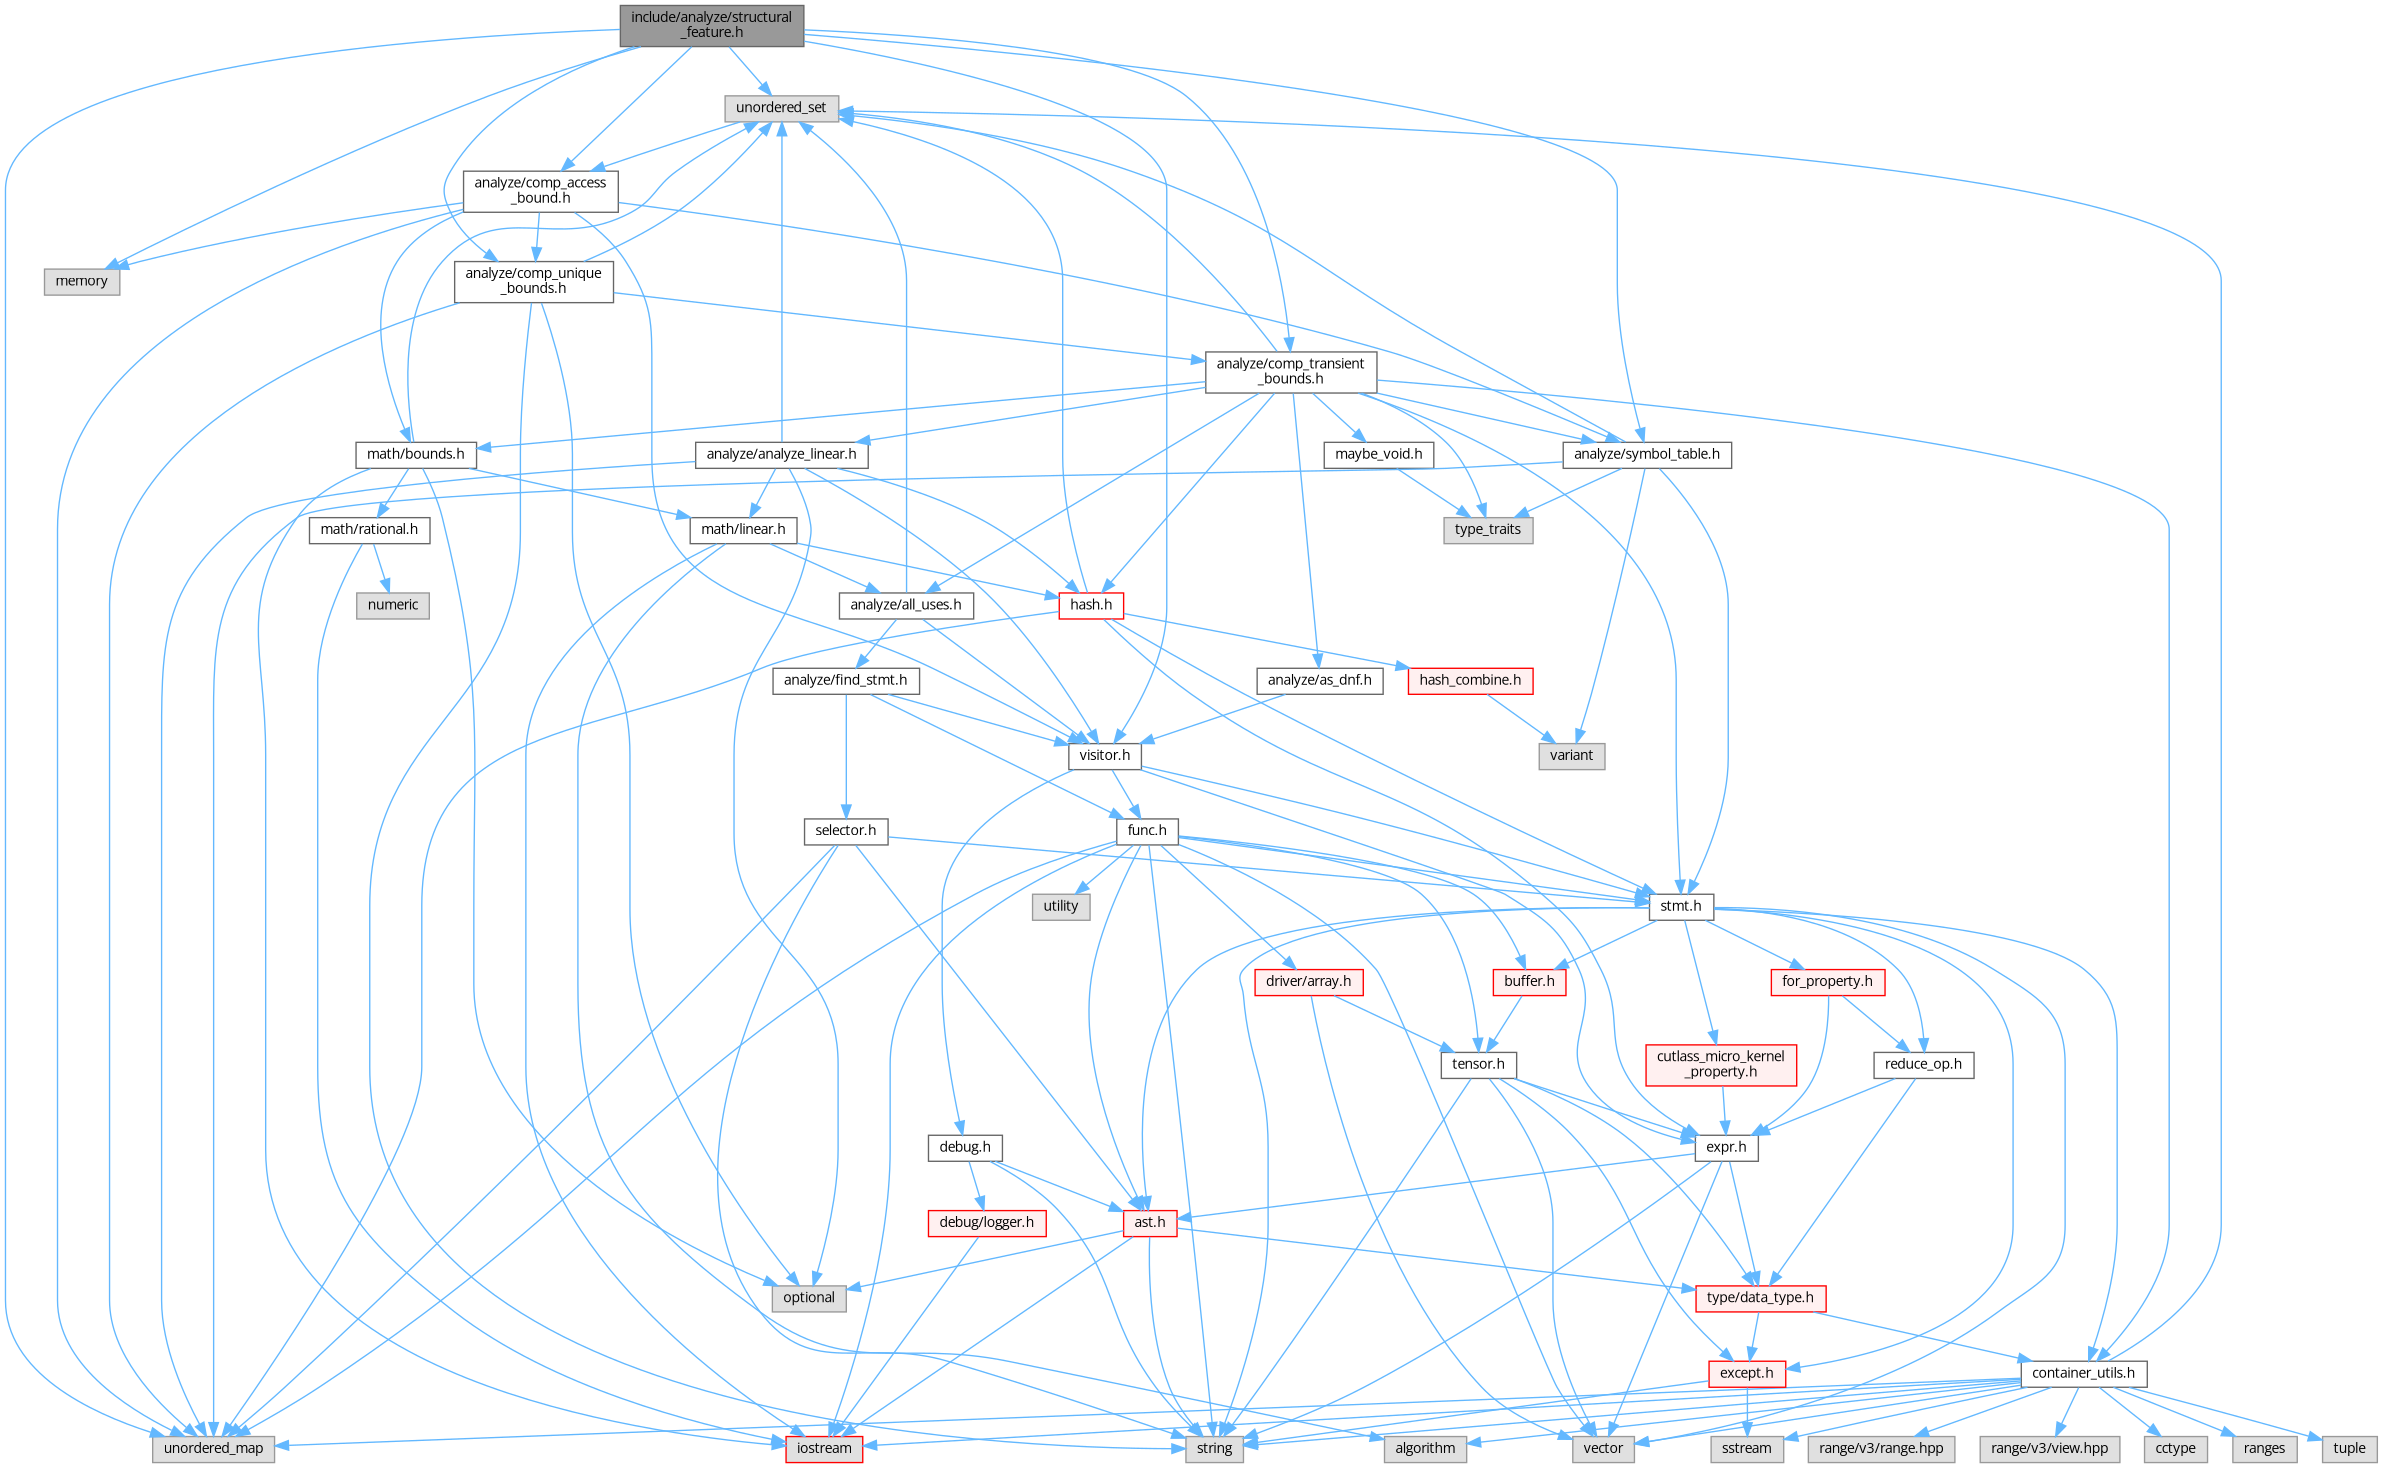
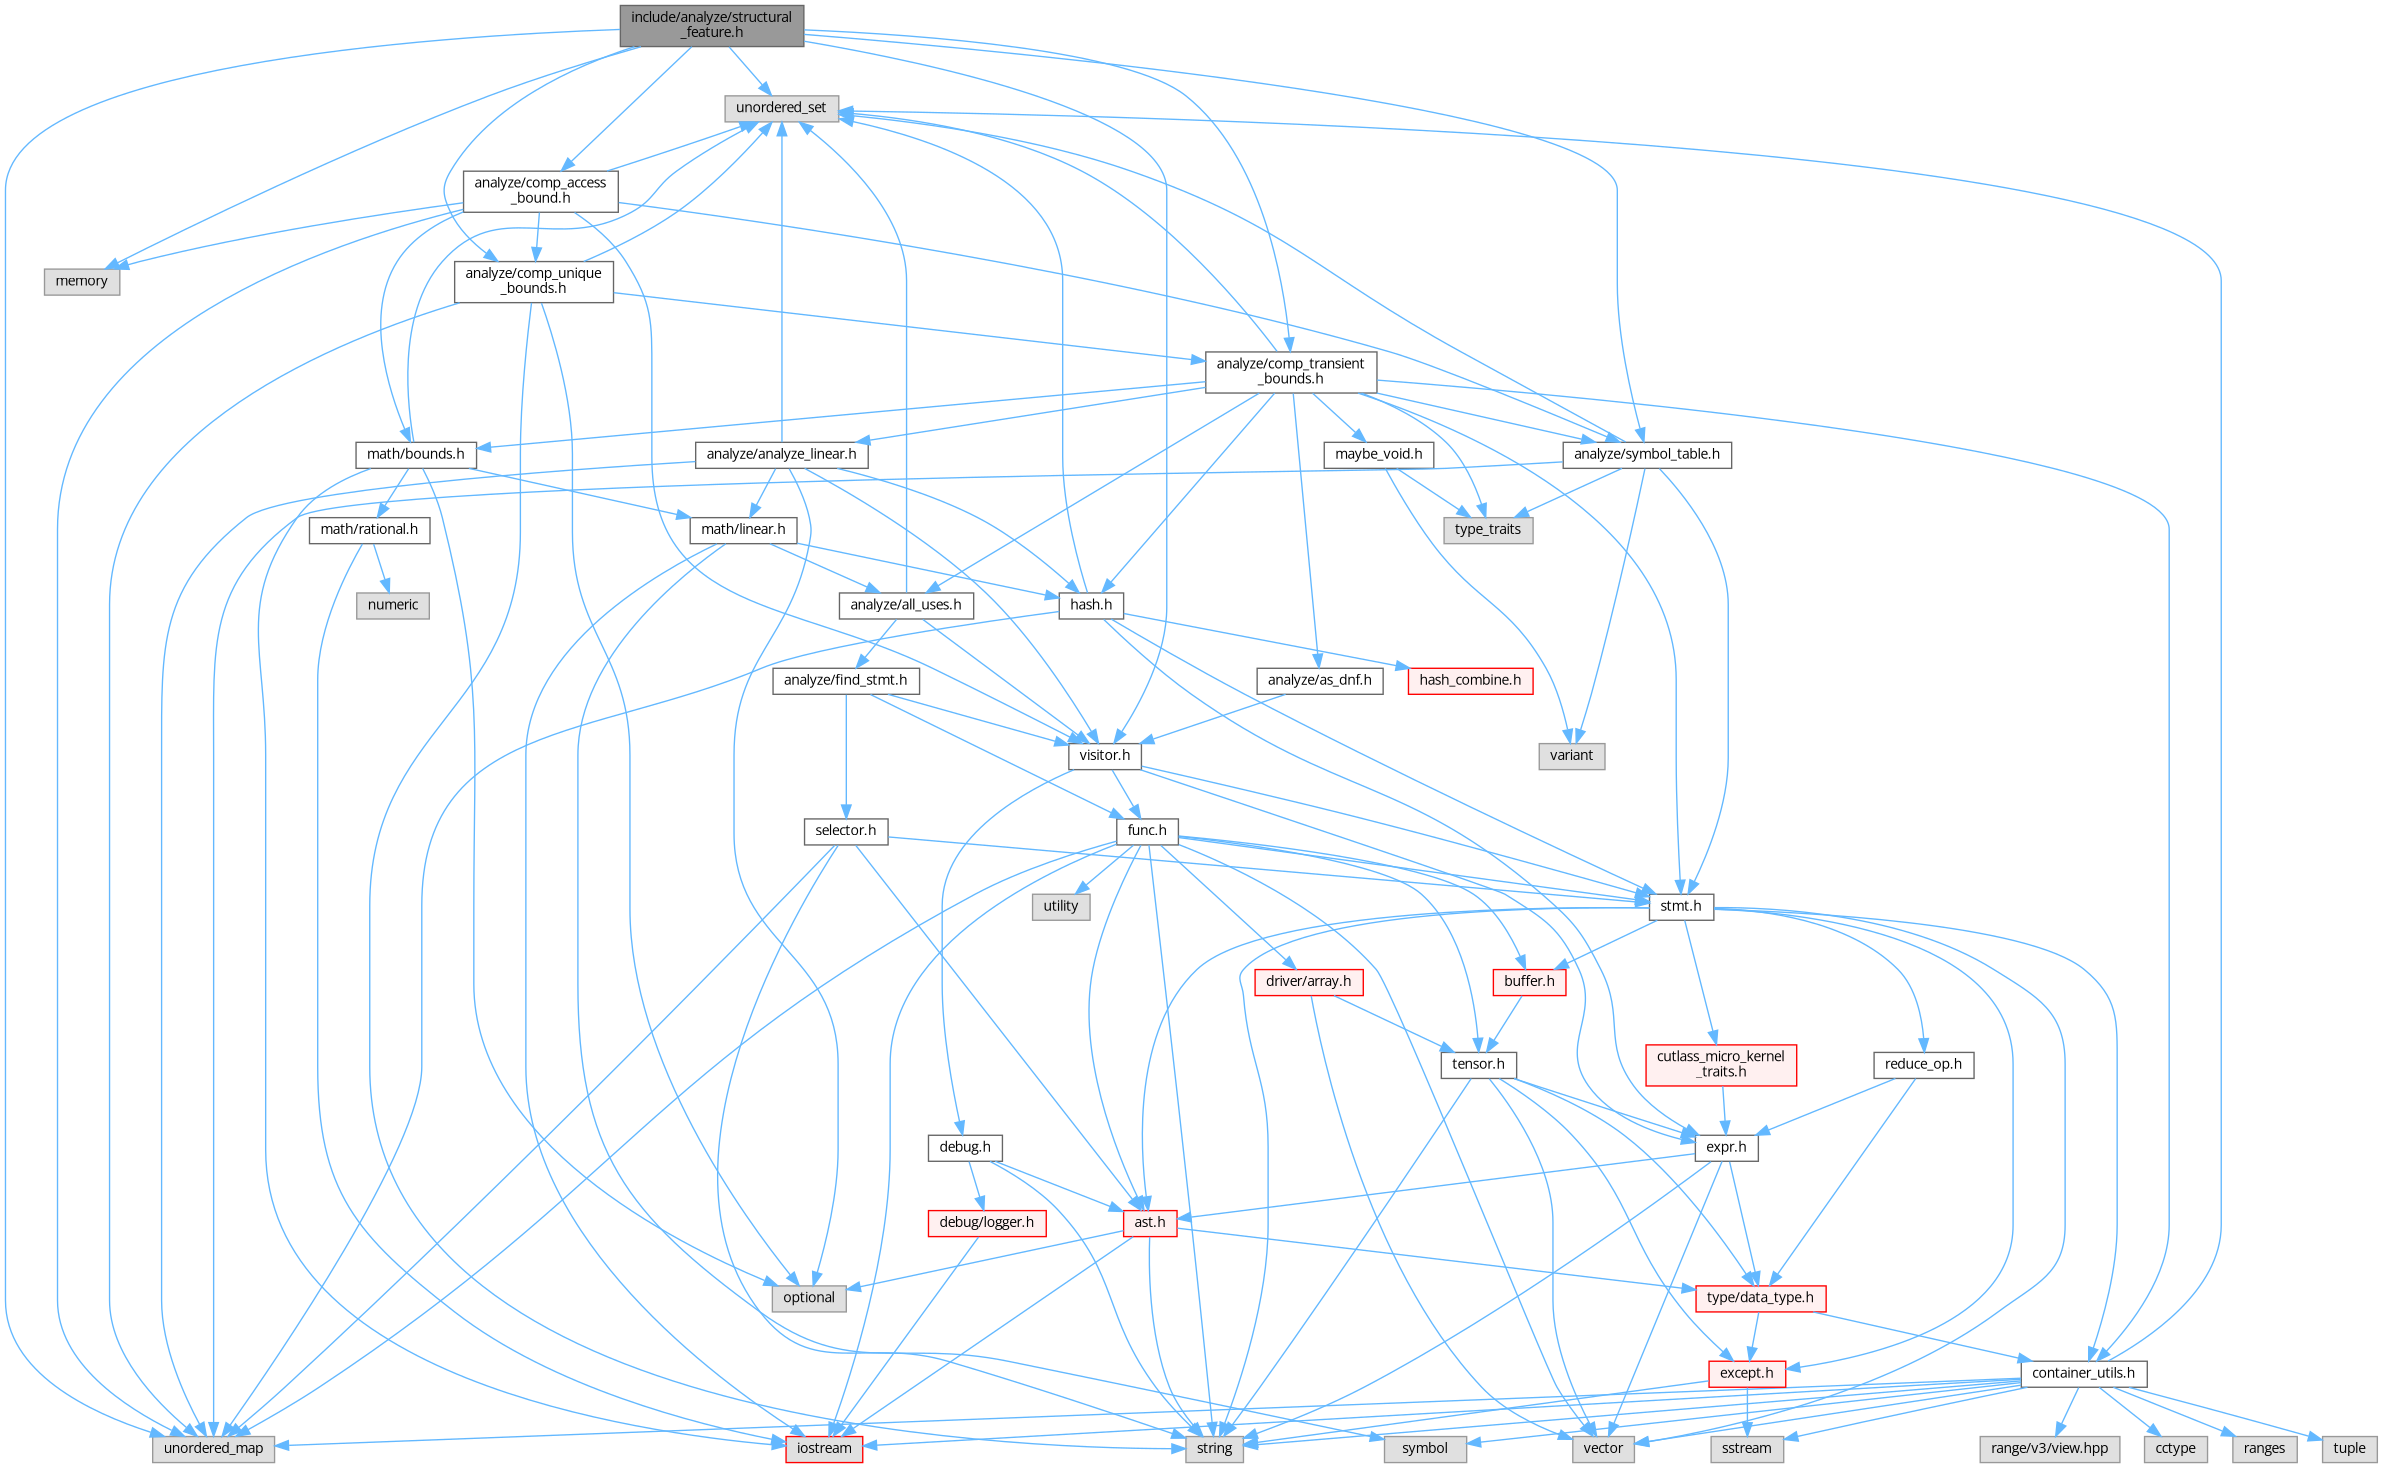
  digraph {
    fontname="Open Sans"
    node [color=grey40 fillcolor=white fontname="Open Sans" fontsize=10 shape=box style=filled]
    edge [color=steelblue1 fontname="Open Sans" fontsize=10 labelfontname=Helvetica labelfontsize=10 style=solid]
    n1 [color=gray40 fillcolor=grey60 fontcolor=black height=0.2 label="include/analyze/structural\l_feature.h" width=0.4]
    n2 [color=grey60 fillcolor="#E0E0E0" height=0.2 label=memory width=0.4]
    n3 [color=grey60 fillcolor="#E0E0E0" height=0.2 label=unordered_map width=0.4]
    n4 [color=grey60 fillcolor="#E0E0E0" height=0.2 label=unordered_set width=0.4]
    n5 [height=0.2 label="analyze/comp_access\l_bound.h" width=0.4]
    n6 [height=0.2 label="analyze/comp_unique\l_bounds.h" width=0.4]
    n7 [height=0.2 label="analyze/comp_transient\l_bounds.h" width=0.4]
    n8 [height=0.2 label="visitor.h" width=0.4]
    n9 [height=0.2 label="analyze/symbol_table.h" width=0.4]
    n10 [height=0.2 label="math/bounds.h" width=0.4]
    n11 [color=grey60 fillcolor="#E0E0E0" height=0.2 label=optional width=0.4]
    n12 [color=grey60 fillcolor="#E0E0E0" height=0.2 label=string width=0.4]
    n13 [color=grey60 fillcolor="#E0E0E0" height=0.2 label=type_traits width=0.4]
    n14 [height=0.2 label="analyze/all_uses.h" width=0.4]
    n15 [height=0.2 label="container_utils.h" width=0.4]
    n16 [height=0.2 label="stmt.h" width=0.4]
    n17 [height=0.2 label="analyze/analyze_linear.h" width=0.4]
-   n18 [color=red height=0.2 label="hash.h" width=0.4]
+   n18 [height=0.2 label="hash.h" width=0.4]
    n19 [height=0.2 label="analyze/as_dnf.h" width=0.4]
    n20 [height=0.2 label="maybe_void.h" width=0.4]
    n21 [height=0.2 label="func.h" width=0.4]
    n22 [height=0.2 label="expr.h" width=0.4]
    n23 [height=0.2 label="debug.h" width=0.4]
    n24 [color=grey60 fillcolor="#E0E0E0" height=0.2 label=variant width=0.4]
    n25 [color=red fillcolor="#E0E0E0" height=0.2 label=iostream width=0.4]
    n26 [height=0.2 label="math/linear.h" width=0.4]
    n27 [height=0.2 label="math/rational.h" width=0.4]
    n28 [height=0.2 label="analyze/find_stmt.h" width=0.4]
    n29 [color=grey60 fillcolor="#E0E0E0" height=0.2 label=vector width=0.4]
-   n30 [color=grey60 fillcolor="#E0E0E0" height=0.2 label=algorithm width=0.4]
+   n30 [color=grey60 fillcolor="#E0E0E0" height=0.2 label=symbol width=0.4]
    n31 [color=grey60 fillcolor="#E0E0E0" height=0.2 label=cctype width=0.4]
    n32 [color=grey60 fillcolor="#E0E0E0" height=0.2 label=ranges width=0.4]
    n33 [color=grey60 fillcolor="#E0E0E0" height=0.2 label=sstream width=0.4]
    n34 [color=grey60 fillcolor="#E0E0E0" height=0.2 label=tuple width=0.4]
-   n35 [color=grey60 fillcolor="#E0E0E0" height=0.2 label="range/v3/range.hpp" width=0.4]
    n36 [color=grey60 fillcolor="#E0E0E0" height=0.2 label="range/v3/view.hpp" width=0.4]
    n37 [color=red fillcolor="#FFF0F0" height=0.2 label="ast.h" width=0.4]
    n38 [color=red fillcolor="#FFF0F0" height=0.2 label="buffer.h" width=0.4]
    n39 [color=red fillcolor="#FFF0F0" height=0.2 label="except.h" width=0.4]
-   n40 [color=red fillcolor="#FFF0F0" height=0.2 label="cutlass_micro_kernel\l_property.h" width=0.4]
-   n41 [color=red fillcolor="#FFF0F0" height=0.2 label="for_property.h" width=0.4]
+   n40 [color=red fillcolor="#FFF0F0" height=0.2 label="cutlass_micro_kernel\l_traits.h" width=0.4]
    n42 [height=0.2 label="reduce_op.h" width=0.4]
    n43 [color=red fillcolor="#FFF0F0" height=0.2 label="hash_combine.h" width=0.4]
    n44 [height=0.2 label="selector.h" width=0.4]
    n45 [color=grey60 fillcolor="#E0E0E0" height=0.2 label=utility width=0.4]
    n46 [height=0.2 label="tensor.h" width=0.4]
    n47 [color=red fillcolor="#FFF0F0" height=0.2 label="driver/array.h" width=0.4]
    n48 [color=red fillcolor="#FFF0F0" height=0.2 label="type/data_type.h" width=0.4]
    n49 [color=red fillcolor="#FFF0F0" height=0.2 label="debug/logger.h" width=0.4]
    n50 [color=grey60 fillcolor="#E0E0E0" height=0.2 label=numeric width=0.4]
    n1 -> n2
    n1 -> n3
    n1 -> n4
    n1 -> n5
    n1 -> n6
    n1 -> n7
    n1 -> n8
    n1 -> n9
    n5 -> n2
    n5 -> n3
-   n4 -> n5
+   n5 -> n4
    n5 -> n6
    n5 -> n8
    n5 -> n9
    n5 -> n10
    n6 -> n3
    n6 -> n4
    n6 -> n7
    n6 -> n11
    n6 -> n12
    n7 -> n4
    n7 -> n9
    n7 -> n10
    n7 -> n13
    n7 -> n14
    n7 -> n15
    n7 -> n16
    n7 -> n17
    n7 -> n18
    n7 -> n19
    n7 -> n20
    n8 -> n16
    n8 -> n21
    n8 -> n22
    n8 -> n23
    n9 -> n3
    n9 -> n4
    n9 -> n13
    n9 -> n16
    n9 -> n24
    n10 -> n4
    n10 -> n11
    n10 -> n25
    n10 -> n26
    n10 -> n27
    n14 -> n4
    n14 -> n8
    n14 -> n28
    n15 -> n3
    n15 -> n4
    n15 -> n12
    n15 -> n25
    n15 -> n29
    n15 -> n30
    n15 -> n31
    n15 -> n32
    n15 -> n33
    n15 -> n34
-   n15 -> n35
    n15 -> n36
    n16 -> n12
    n16 -> n15
    n16 -> n29
    n16 -> n37
    n16 -> n38
    n16 -> n39
    n16 -> n40
-   n16 -> n41
    n16 -> n42
    n17 -> n3
    n17 -> n4
    n17 -> n8
    n17 -> n11
    n17 -> n18
    n17 -> n26
    n18 -> n3
    n18 -> n4
    n18 -> n16
    n18 -> n22
    n18 -> n43
    n19 -> n8
    n20 -> n13
-   n43 -> n24
+   n20 -> n24
    n21 -> n3
    n21 -> n12
    n21 -> n16
    n21 -> n25
    n21 -> n29
    n21 -> n37
    n21 -> n38
    n21 -> n45
    n21 -> n46
    n21 -> n47
    n22 -> n12
    n22 -> n29
    n22 -> n37
    n22 -> n48
    n23 -> n12
    n23 -> n37
    n23 -> n49
    n26 -> n14
    n26 -> n18
    n26 -> n25
    n26 -> n30
    n27 -> n25
    n27 -> n50
    n28 -> n8
    n28 -> n21
    n28 -> n44
    n37 -> n11
    n37 -> n12
    n37 -> n25
    n37 -> n48
    n38 -> n46
    n39 -> n12
    n39 -> n33
    n40 -> n22
-   n41 -> n22
-   n41 -> n42
    n42 -> n22
    n42 -> n48
    n44 -> n3
    n44 -> n12
    n44 -> n16
    n44 -> n37
    n46 -> n12
    n46 -> n22
    n46 -> n29
    n46 -> n39
    n46 -> n48
    n47 -> n29
    n47 -> n46
    n48 -> n15
    n48 -> n39
    n49 -> n25
  }
